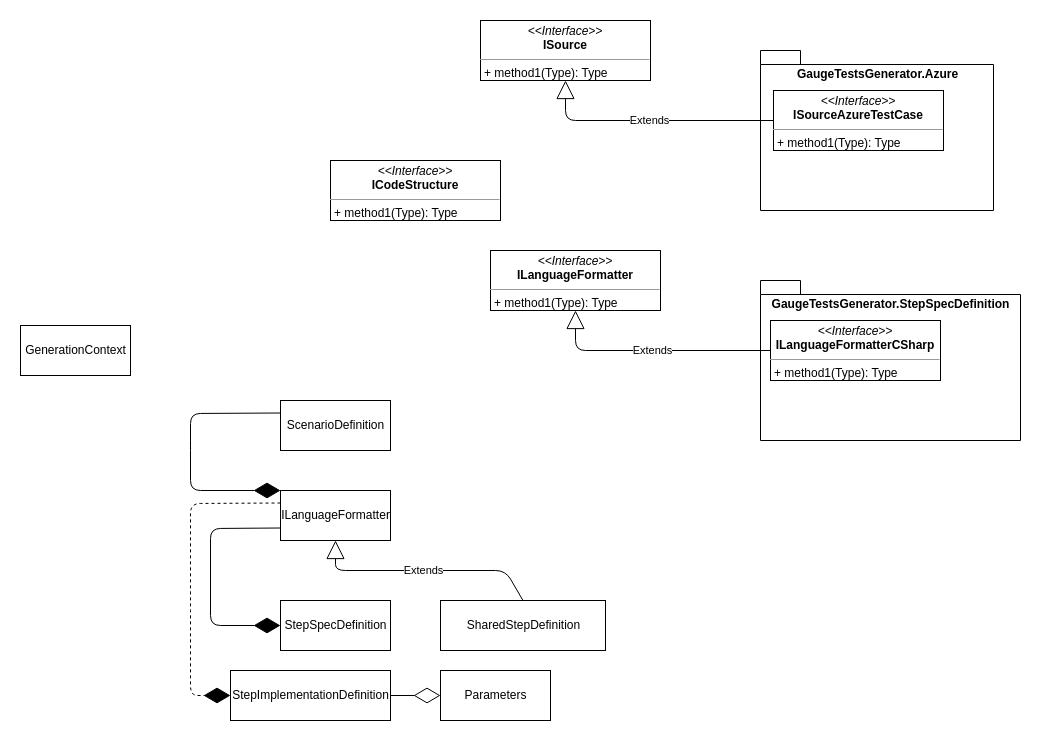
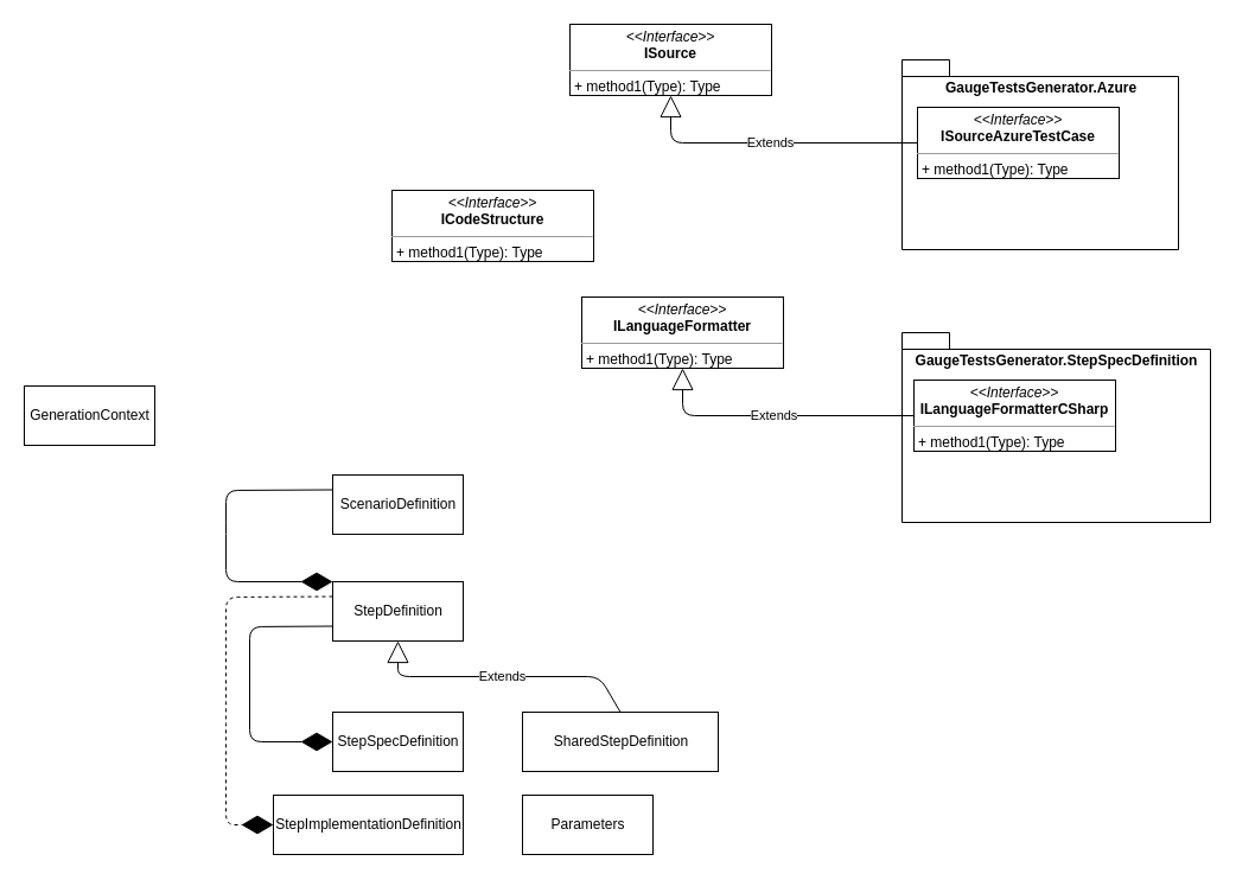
  <mxCell id="0" />
  <mxCell id="1" parent="0" />
  <mxCell id="2" value="GaugeTestsGenerator.StepSpecDefinition" style="shape=folder;fontStyle=1;spacingTop=10;tabWidth=40;tabHeight=14;tabPosition=left;html=1;verticalAlign=top;" vertex="1" parent="1"><mxGeometry x="760" y="280" width="260" height="160" as="geometry" /></mxCell>
  <mxCell id="3" value="&lt;p style=&quot;margin: 0px ; margin-top: 4px ; text-align: center&quot;&gt;&lt;i&gt;&amp;lt;&amp;lt;Interface&amp;gt;&amp;gt;&lt;/i&gt;&lt;br&gt;&lt;b&gt;ISource&lt;/b&gt;&lt;/p&gt;&lt;hr size=&quot;1&quot;&gt;&lt;p style=&quot;margin: 0px ; margin-left: 4px&quot;&gt;&lt;/p&gt;&lt;p style=&quot;margin: 0px ; margin-left: 4px&quot;&gt;+ method1(Type): Type&lt;/p&gt;" style="verticalAlign=top;align=left;overflow=fill;fontSize=12;fontFamily=Helvetica;html=1;" vertex="1" parent="1"><mxGeometry x="480" y="20" width="170" height="60" as="geometry" /></mxCell>
  <mxCell id="4" value="&lt;p style=&quot;margin: 0px ; margin-top: 4px ; text-align: center&quot;&gt;&lt;i&gt;&amp;lt;&amp;lt;Interface&amp;gt;&amp;gt;&lt;/i&gt;&lt;br&gt;&lt;b&gt;ILanguageFormatter&lt;/b&gt;&lt;/p&gt;&lt;hr size=&quot;1&quot;&gt;&lt;p style=&quot;margin: 0px ; margin-left: 4px&quot;&gt;&lt;/p&gt;&lt;p style=&quot;margin: 0px ; margin-left: 4px&quot;&gt;+ method1(Type): Type&lt;/p&gt;" style="verticalAlign=top;align=left;overflow=fill;fontSize=12;fontFamily=Helvetica;html=1;" vertex="1" parent="1"><mxGeometry x="490" y="250" width="170" height="60" as="geometry" /></mxCell>
  <mxCell id="5" value="&lt;p style=&quot;margin: 0px ; margin-top: 4px ; text-align: center&quot;&gt;&lt;i&gt;&amp;lt;&amp;lt;Interface&amp;gt;&amp;gt;&lt;/i&gt;&lt;br&gt;&lt;b&gt;ILanguageFormatterCSharp&lt;/b&gt;&lt;/p&gt;&lt;hr size=&quot;1&quot;&gt;&lt;p style=&quot;margin: 0px ; margin-left: 4px&quot;&gt;&lt;/p&gt;&lt;p style=&quot;margin: 0px ; margin-left: 4px&quot;&gt;+ method1(Type): Type&lt;/p&gt;" style="verticalAlign=top;align=left;overflow=fill;fontSize=12;fontFamily=Helvetica;html=1;" vertex="1" parent="1"><mxGeometry x="770" y="320" width="170" height="60" as="geometry" /></mxCell>
  <mxCell id="6" value="GaugeTestsGenerator.Azure" style="shape=folder;fontStyle=1;spacingTop=10;tabWidth=40;tabHeight=14;tabPosition=left;html=1;verticalAlign=top;" vertex="1" parent="1"><mxGeometry x="760" y="50" width="233" height="160" as="geometry" /></mxCell>
  <mxCell id="7" value="&lt;p style=&quot;margin: 0px ; margin-top: 4px ; text-align: center&quot;&gt;&lt;i&gt;&amp;lt;&amp;lt;Interface&amp;gt;&amp;gt;&lt;/i&gt;&lt;br&gt;&lt;b&gt;ISourceAzureTestCase&lt;/b&gt;&lt;/p&gt;&lt;hr size=&quot;1&quot;&gt;&lt;p style=&quot;margin: 0px ; margin-left: 4px&quot;&gt;&lt;/p&gt;&lt;p style=&quot;margin: 0px ; margin-left: 4px&quot;&gt;+ method1(Type): Type&lt;/p&gt;" style="verticalAlign=top;align=left;overflow=fill;fontSize=12;fontFamily=Helvetica;html=1;" vertex="1" parent="1"><mxGeometry x="773" y="90" width="170" height="60" as="geometry" /></mxCell>
  <mxCell id="8" value="&lt;p style=&quot;margin: 0px ; margin-top: 4px ; text-align: center&quot;&gt;&lt;i&gt;&amp;lt;&amp;lt;Interface&amp;gt;&amp;gt;&lt;/i&gt;&lt;br&gt;&lt;b&gt;ICodeStructure&lt;/b&gt;&lt;/p&gt;&lt;hr size=&quot;1&quot;&gt;&lt;p style=&quot;margin: 0px ; margin-left: 4px&quot;&gt;&lt;/p&gt;&lt;p style=&quot;margin: 0px ; margin-left: 4px&quot;&gt;+ method1(Type): Type&lt;/p&gt;" style="verticalAlign=top;align=left;overflow=fill;fontSize=12;fontFamily=Helvetica;html=1;" vertex="1" parent="1"><mxGeometry x="330" y="160" width="170" height="60" as="geometry" /></mxCell>
  <mxCell id="9" value="StepSpecDefinition" style="html=1;" vertex="1" parent="1"><mxGeometry x="280" y="600" width="110" height="50" as="geometry" /></mxCell>
  <mxCell id="10" value="ScenarioDefinition" style="html=1;" vertex="1" parent="1"><mxGeometry x="280" y="400" width="110" height="50" as="geometry" /></mxCell>
  <mxCell id="11" value="SharedStepDefinition" style="html=1;" vertex="1" parent="1"><mxGeometry x="440" y="600" width="165" height="50" as="geometry" /></mxCell>
  <mxCell id="12" value="StepImplementationDefinition" style="html=1;" vertex="1" parent="1"><mxGeometry x="230" y="670" width="160" height="50" as="geometry" /></mxCell>
  <mxCell id="13" value="Parameters" style="html=1;" vertex="1" parent="1"><mxGeometry x="440" y="670" width="110" height="50" as="geometry" /></mxCell>
  <mxCell id="14" value="Extends" style="endArrow=block;endSize=16;endFill=0;html=1;entryX=0.5;entryY=1;entryDx=0;entryDy=0;exitX=0;exitY=0.5;exitDx=0;exitDy=0;" edge="1" parent="1" source="5" target="4"><mxGeometry width="160" relative="1" as="geometry"><mxPoint x="570" y="400" as="sourcePoint" /><mxPoint x="730" y="400" as="targetPoint" /><Array as="points"><mxPoint x="575" y="350" /></Array></mxGeometry></mxCell>
  <mxCell id="15" value="Extends" style="endArrow=block;endSize=16;endFill=0;html=1;exitX=0;exitY=0.5;exitDx=0;exitDy=0;entryX=0.5;entryY=1;entryDx=0;entryDy=0;" edge="1" parent="1" source="7" target="3"><mxGeometry width="160" relative="1" as="geometry"><mxPoint x="755" y="170" as="sourcePoint" /><mxPoint x="580" y="100" as="targetPoint" /><Array as="points"><mxPoint x="565" y="120" /></Array></mxGeometry></mxCell>
- <mxCell id="16" value="" style="endArrow=diamondThin;endFill=0;endSize=24;html=1;entryX=0;entryY=0.5;entryDx=0;entryDy=0;exitX=1;exitY=0.5;exitDx=0;exitDy=0;" edge="1" parent="1" source="12" target="13"><mxGeometry width="160" relative="1" as="geometry"><mxPoint x="510" y="720" as="sourcePoint" /><mxPoint x="670" y="720" as="targetPoint" /></mxGeometry></mxCell>
  <mxCell id="17" value="" style="endArrow=diamondThin;endFill=1;endSize=24;html=1;exitX=0;exitY=0.75;exitDx=0;exitDy=0;entryX=0;entryY=0.5;entryDx=0;entryDy=0;" edge="1" parent="1" source="19" target="9"><mxGeometry width="160" relative="1" as="geometry"><mxPoint x="110" y="680" as="sourcePoint" /><mxPoint x="270" y="680" as="targetPoint" /><Array as="points"><mxPoint x="210" y="528" /><mxPoint x="210" y="625" /></Array></mxGeometry></mxCell>
  <mxCell id="18" value="" style="endArrow=diamondThin;endFill=1;endSize=24;html=1;exitX=0;exitY=0.25;exitDx=0;exitDy=0;entryX=0;entryY=0.5;entryDx=0;entryDy=0;dashed=1;" edge="1" parent="1" source="19" target="12"><mxGeometry width="160" relative="1" as="geometry"><mxPoint x="180" y="510" as="sourcePoint" /><mxPoint x="210" y="620" as="targetPoint" /><Array as="points"><mxPoint x="190" y="503" /><mxPoint x="190" y="600" /><mxPoint x="190" y="695" /></Array></mxGeometry></mxCell>
- <mxCell id="19" value="ILanguageFormatter" style="html=1;" vertex="1" parent="1"><mxGeometry x="280" y="490" width="110" height="50" as="geometry" /></mxCell>
+ <mxCell id="19" value="StepDefinition" style="html=1;" vertex="1" parent="1"><mxGeometry x="280" y="490" width="110" height="50" as="geometry" /></mxCell>
  <mxCell id="20" value="Extends" style="endArrow=block;endSize=16;endFill=0;html=1;entryX=0.5;entryY=1;entryDx=0;entryDy=0;exitX=0.5;exitY=0;exitDx=0;exitDy=0;" edge="1" parent="1" source="11" target="19"><mxGeometry width="160" relative="1" as="geometry"><mxPoint x="602.5" y="600" as="sourcePoint" /><mxPoint x="407.5" y="560" as="targetPoint" /><Array as="points"><mxPoint x="505" y="570" /><mxPoint x="335" y="570" /></Array></mxGeometry></mxCell>
  <mxCell id="21" value="" style="endArrow=diamondThin;endFill=1;endSize=24;html=1;exitX=0;exitY=0.25;exitDx=0;exitDy=0;entryX=0;entryY=0;entryDx=0;entryDy=0;" edge="1" parent="1" source="10" target="19"><mxGeometry width="160" relative="1" as="geometry"><mxPoint x="250" y="418.75" as="sourcePoint" /><mxPoint x="200" y="611.25" as="targetPoint" /><Array as="points"><mxPoint x="190" y="413" /><mxPoint x="190" y="440" /><mxPoint x="190" y="490" /></Array></mxGeometry></mxCell>
  <mxCell id="22" value="GenerationContext" style="html=1;" vertex="1" parent="1"><mxGeometry x="20" y="325" width="110" height="50" as="geometry" /></mxCell>
